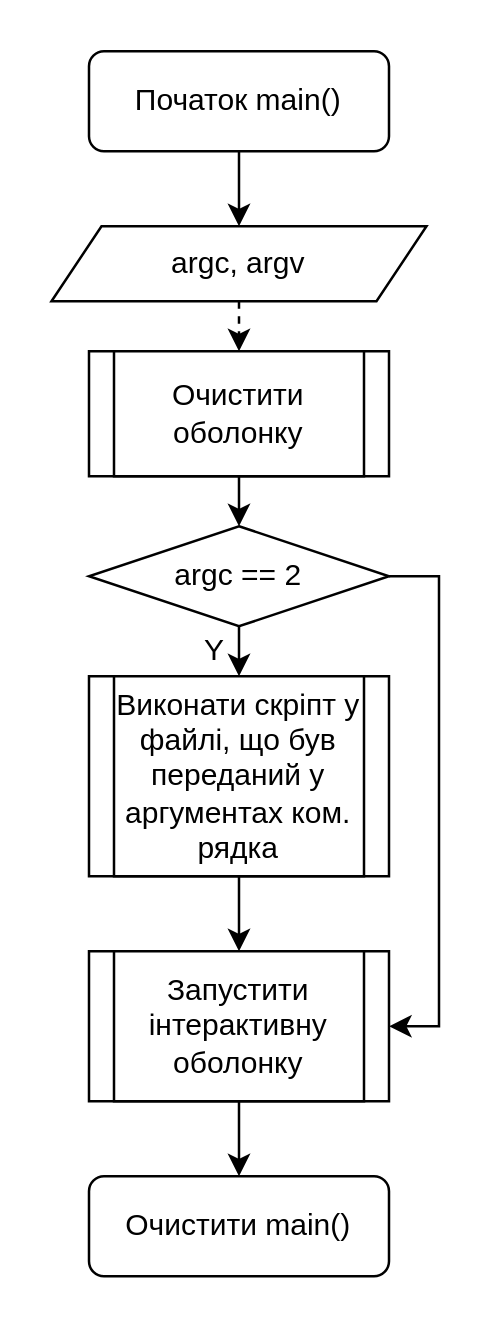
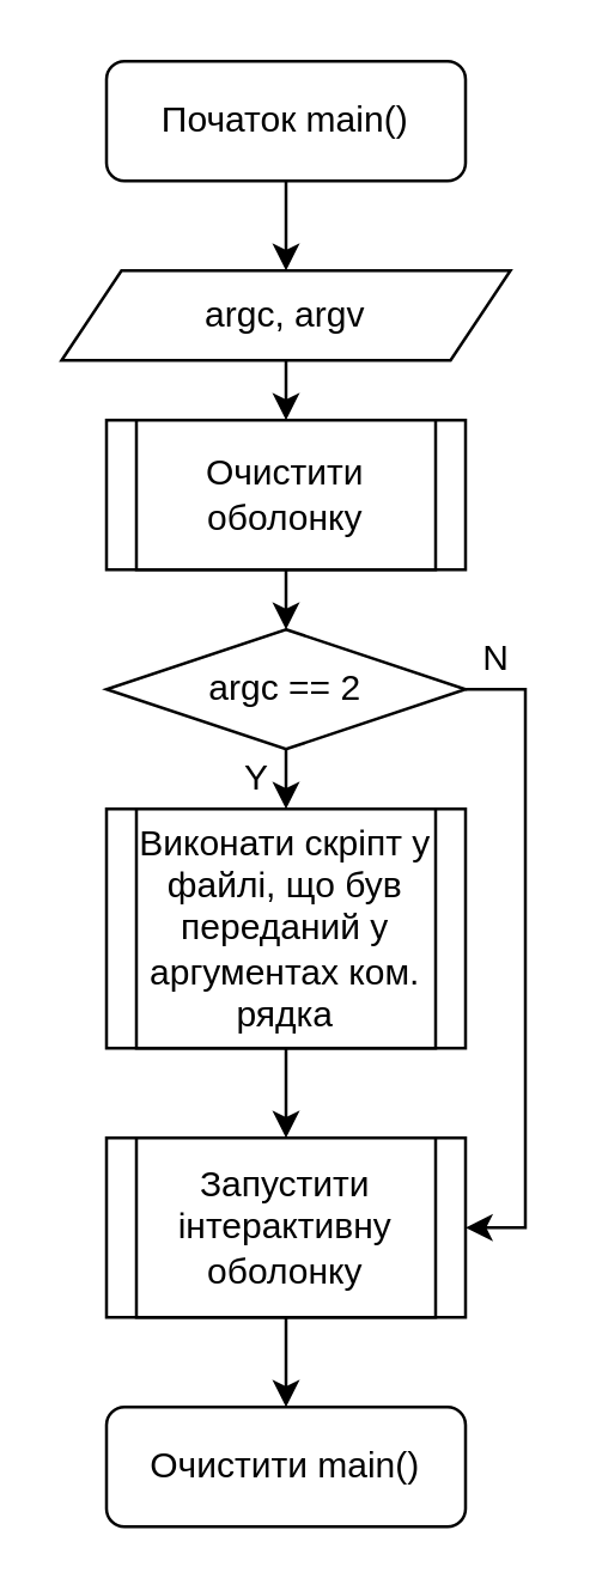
  <mxCell id="0" />
  <mxCell id="1" parent="0" />
  <mxCell id="2" style="edgeStyle=orthogonalEdgeStyle;rounded=0;orthogonalLoop=1;jettySize=auto;html=1;exitX=0.5;exitY=1;exitDx=0;exitDy=0;entryX=0.5;entryY=0;entryDx=0;entryDy=0;" edge="1" parent="1" source="3" target="5"><mxGeometry relative="1" as="geometry" /></mxCell>
  <mxCell id="3" value="Початок main()" style="rounded=1;whiteSpace=wrap;html=1;" vertex="1" parent="1"><mxGeometry x="35" y="20" width="120" height="40" as="geometry" /></mxCell>
- <mxCell id="4" style="edgeStyle=orthogonalEdgeStyle;rounded=0;orthogonalLoop=1;jettySize=auto;html=1;exitX=0.5;exitY=1;exitDx=0;exitDy=0;entryX=0.5;entryY=0;entryDx=0;entryDy=0;dashed=1;" edge="1" parent="1" source="5" target="8"><mxGeometry relative="1" as="geometry" /></mxCell>
+ <mxCell id="4" style="edgeStyle=orthogonalEdgeStyle;rounded=0;orthogonalLoop=1;jettySize=auto;html=1;exitX=0.5;exitY=1;exitDx=0;exitDy=0;entryX=0.5;entryY=0;entryDx=0;entryDy=0;" edge="1" parent="1" source="5" target="8"><mxGeometry relative="1" as="geometry" /></mxCell>
  <mxCell id="5" value="argc, argv" style="shape=parallelogram;perimeter=parallelogramPerimeter;whiteSpace=wrap;html=1;fixedSize=1;" vertex="1" parent="1"><mxGeometry x="20" y="90" width="150" height="30" as="geometry" /></mxCell>
  <mxCell id="6" value="" style="rounded=0;whiteSpace=wrap;html=1;" vertex="1" parent="1"><mxGeometry x="35" y="140" width="120" height="50" as="geometry" /></mxCell>
  <mxCell id="7" style="edgeStyle=orthogonalEdgeStyle;rounded=0;orthogonalLoop=1;jettySize=auto;html=1;exitX=0.5;exitY=1;exitDx=0;exitDy=0;entryX=0.5;entryY=0;entryDx=0;entryDy=0;" edge="1" parent="1" source="8" target="11"><mxGeometry relative="1" as="geometry" /></mxCell>
  <mxCell id="8" value="Очистити оболонку" style="rounded=0;whiteSpace=wrap;html=1;" vertex="1" parent="1"><mxGeometry x="45" y="140" width="100" height="50" as="geometry" /></mxCell>
  <mxCell id="9" style="edgeStyle=orthogonalEdgeStyle;rounded=0;orthogonalLoop=1;jettySize=auto;html=1;exitX=0.5;exitY=1;exitDx=0;exitDy=0;" edge="1" parent="1" source="11"><mxGeometry relative="1" as="geometry"><mxPoint x="95" y="270" as="targetPoint" /></mxGeometry></mxCell>
  <mxCell id="10" style="edgeStyle=orthogonalEdgeStyle;rounded=0;orthogonalLoop=1;jettySize=auto;html=1;exitX=1;exitY=0.5;exitDx=0;exitDy=0;entryX=1;entryY=0.5;entryDx=0;entryDy=0;" edge="1" parent="1" source="11" target="15"><mxGeometry relative="1" as="geometry"><mxPoint x="205" y="410" as="targetPoint" /></mxGeometry></mxCell>
  <mxCell id="11" value="argc == 2" style="rhombus;whiteSpace=wrap;html=1;" vertex="1" parent="1"><mxGeometry x="35" y="210" width="120" height="40" as="geometry" /></mxCell>
  <mxCell id="12" value="" style="rounded=0;whiteSpace=wrap;html=1;" vertex="1" parent="1"><mxGeometry x="35" y="270" width="120" height="80" as="geometry" /></mxCell>
  <mxCell id="13" style="edgeStyle=orthogonalEdgeStyle;rounded=0;orthogonalLoop=1;jettySize=auto;html=1;exitX=0.5;exitY=1;exitDx=0;exitDy=0;entryX=0.5;entryY=0;entryDx=0;entryDy=0;" edge="1" parent="1" source="14" target="17"><mxGeometry relative="1" as="geometry" /></mxCell>
  <mxCell id="14" value="Виконати скріпт у файлі, що був переданий у аргументах ком. рядка" style="rounded=0;whiteSpace=wrap;html=1;" vertex="1" parent="1"><mxGeometry x="45" y="270" width="100" height="80" as="geometry" /></mxCell>
  <mxCell id="15" value="" style="rounded=0;whiteSpace=wrap;html=1;" vertex="1" parent="1"><mxGeometry x="35" y="380" width="120" height="60" as="geometry" /></mxCell>
  <mxCell id="16" style="edgeStyle=orthogonalEdgeStyle;rounded=0;orthogonalLoop=1;jettySize=auto;html=1;exitX=0.5;exitY=1;exitDx=0;exitDy=0;" edge="1" parent="1" source="17"><mxGeometry relative="1" as="geometry"><mxPoint x="95" y="470" as="targetPoint" /></mxGeometry></mxCell>
  <mxCell id="17" value="Запустити інтерактивну оболонку" style="rounded=0;whiteSpace=wrap;html=1;" vertex="1" parent="1"><mxGeometry x="45" y="380" width="100" height="60" as="geometry" /></mxCell>
  <mxCell id="18" value="Очистити main()" style="rounded=1;whiteSpace=wrap;html=1;" vertex="1" parent="1"><mxGeometry x="35" y="470" width="120" height="40" as="geometry" /></mxCell>
+ <mxCell id="19" value="N" style="text;html=1;align=center;verticalAlign=middle;resizable=0;points=[];autosize=1;strokeColor=none;fillColor=none;" vertex="1" parent="1"><mxGeometry x="155" y="210" width="20" height="20" as="geometry" /></mxCell>
  <mxCell id="20" value="Y" style="text;html=1;align=center;verticalAlign=middle;resizable=0;points=[];autosize=1;strokeColor=none;fillColor=none;" vertex="1" parent="1"><mxGeometry x="75" y="250" width="20" height="20" as="geometry" /></mxCell>
